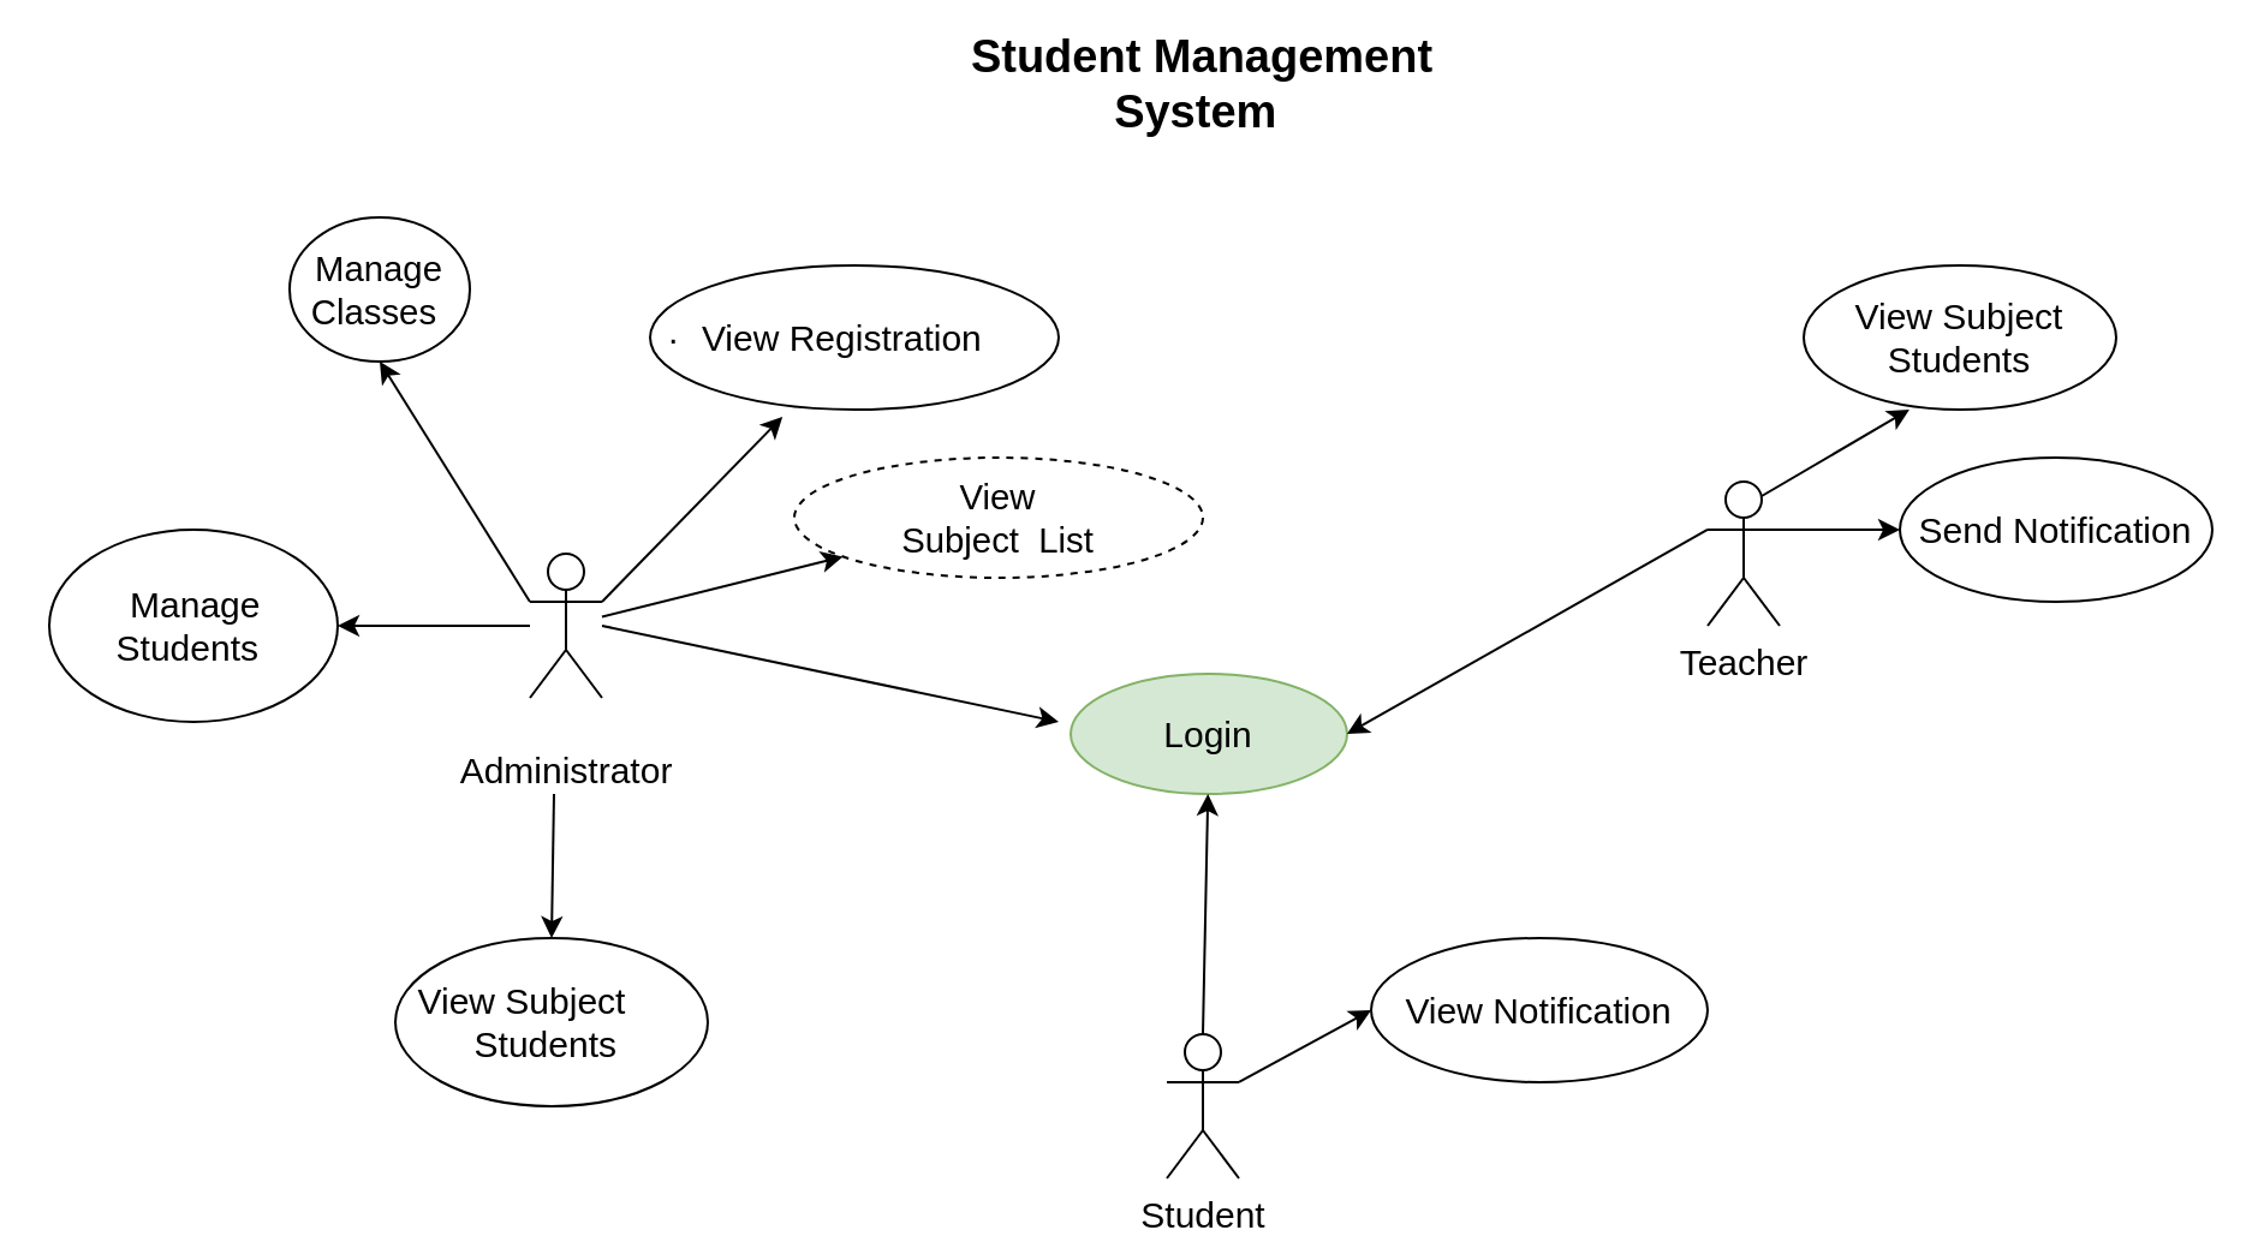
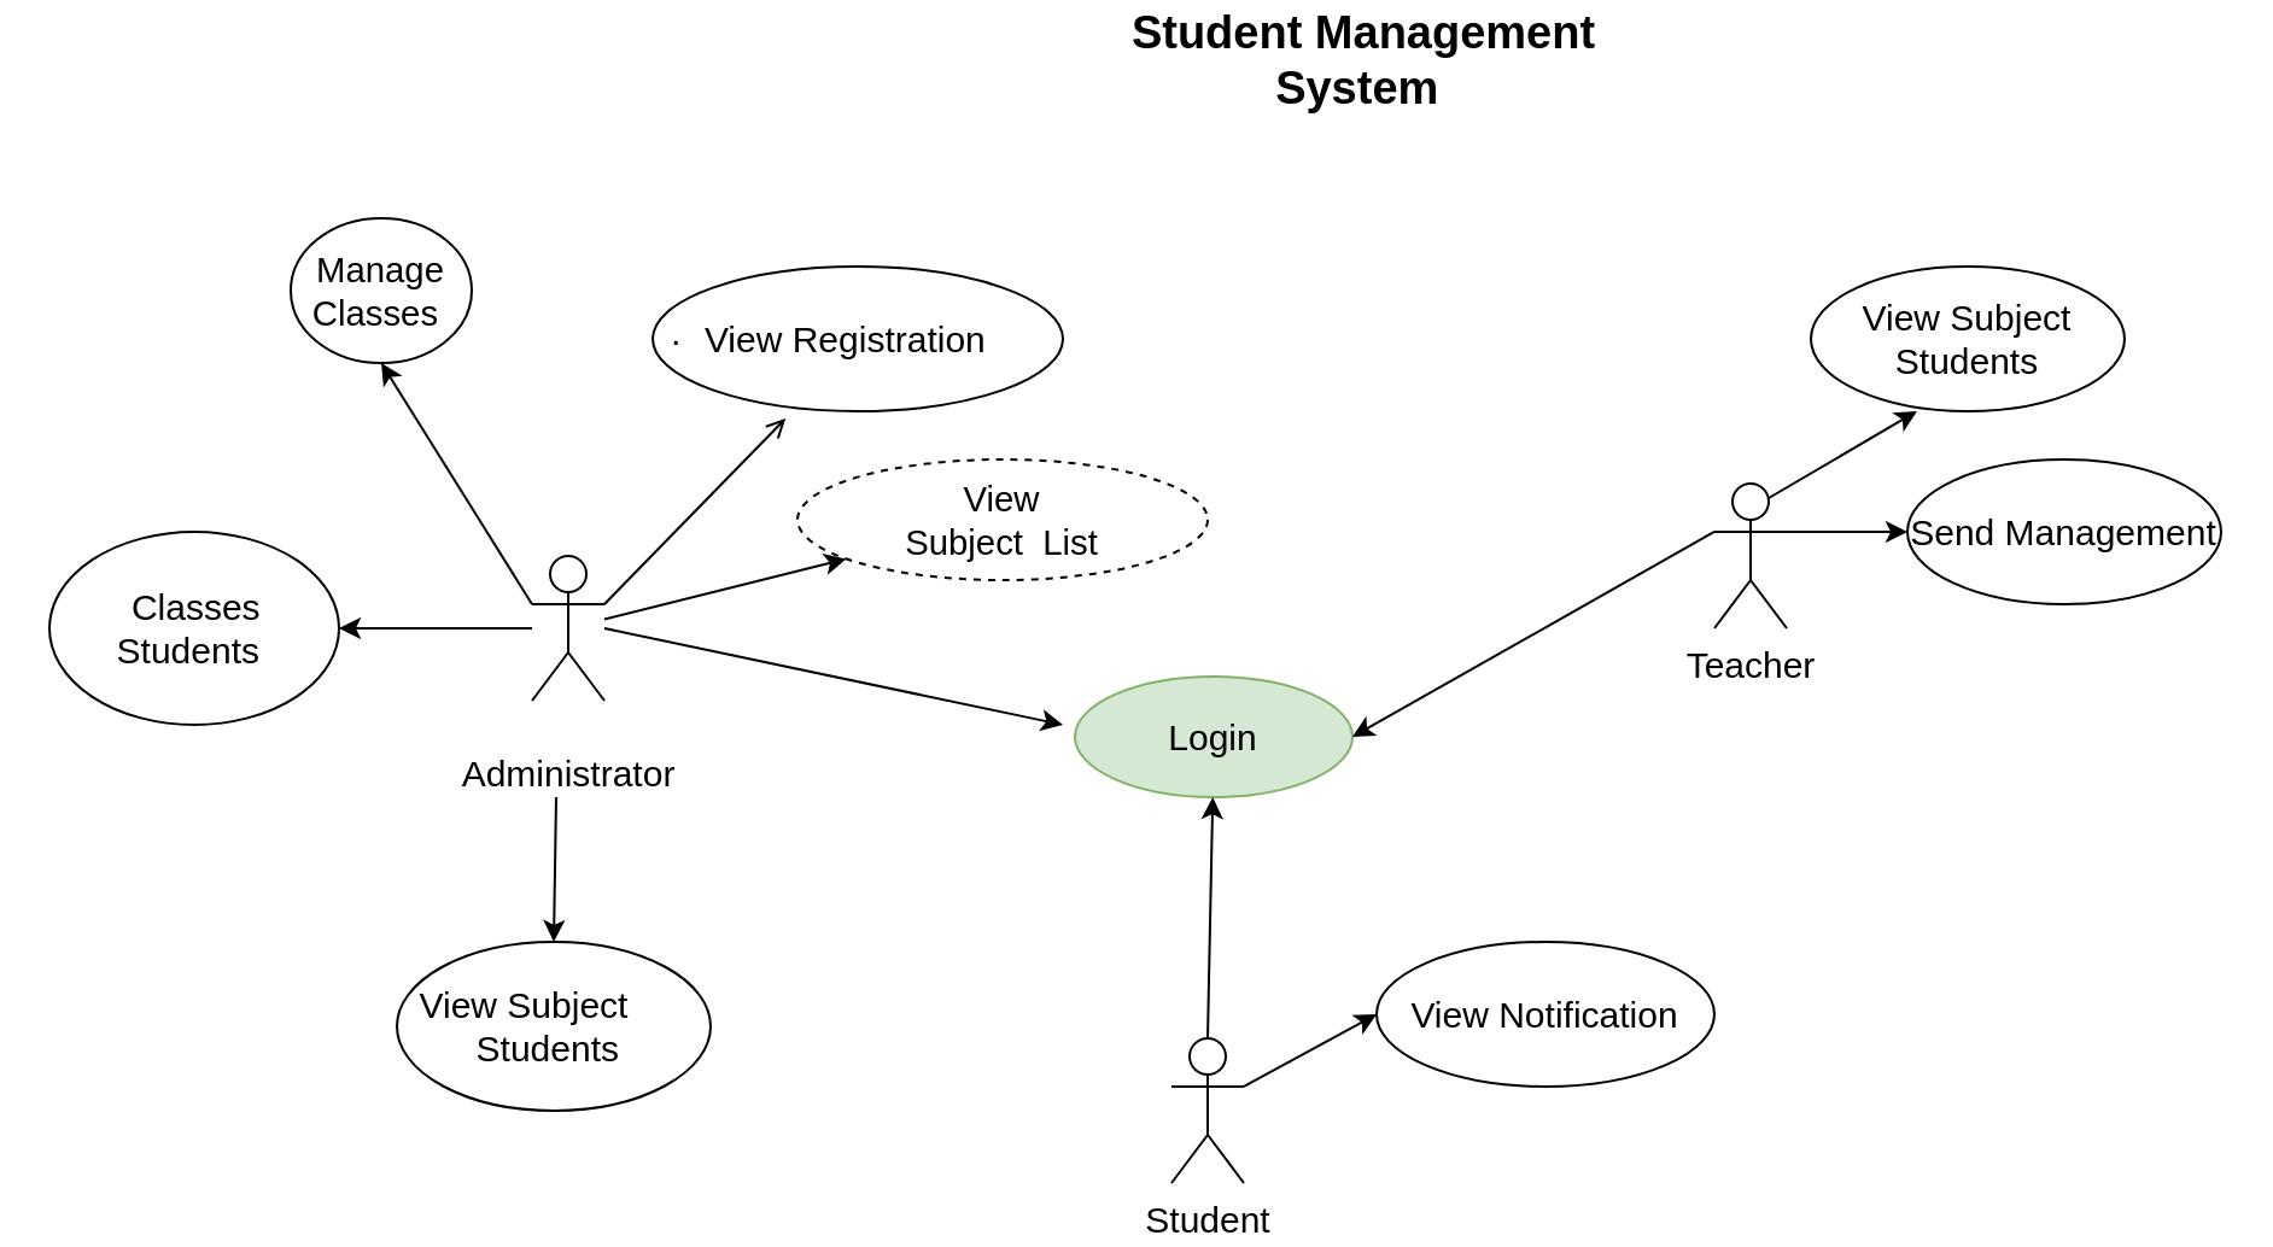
  <mxCell id="0" />
  <mxCell id="1" parent="0" />
- <mxCell id="2" value="Student Management System&amp;nbsp;" style="text;html=1;strokeColor=none;fillColor=none;align=center;verticalAlign=middle;whiteSpace=wrap;rounded=0;fontStyle=1;horizontal=1;fontSize=19;" vertex="1" parent="1"><mxGeometry x="400" y="20" width="200" height="30" as="geometry" /></mxCell>
+ <mxCell id="2" value="Student Management System&amp;nbsp;" style="text;html=1;strokeColor=none;fillColor=none;align=center;verticalAlign=middle;whiteSpace=wrap;rounded=0;fontStyle=1;horizontal=1;fontSize=19;" vertex="1" parent="1"><mxGeometry x="465" y="10" width="200" height="30" as="geometry" /></mxCell>
  <mxCell id="3" value="&lt;p class=&quot;MsoNormal&quot; style=&quot;font-size: 15px;&quot;&gt;Administrator&lt;/p&gt;" style="shape=umlActor;verticalLabelPosition=bottom;verticalAlign=top;html=1;outlineConnect=0;fontSize=15;" vertex="1" parent="1"><mxGeometry x="220" y="230" width="30" height="60" as="geometry" /></mxCell>
  <mxCell id="4" value="Teacher" style="shape=umlActor;verticalLabelPosition=bottom;verticalAlign=top;html=1;outlineConnect=0;fontSize=15;" vertex="1" parent="1"><mxGeometry x="710" y="200" width="30" height="60" as="geometry" /></mxCell>
  <mxCell id="5" value="Student" style="shape=umlActor;verticalLabelPosition=bottom;verticalAlign=top;html=1;outlineConnect=0;fontSize=15;" vertex="1" parent="1"><mxGeometry x="485" y="430" width="30" height="60" as="geometry" /></mxCell>
  <mxCell id="6" value="&lt;span style=&quot;font-size:11.0pt;line-height:115%;&lt;br/&gt;font-family:&amp;quot;Calibri&amp;quot;,&amp;quot;sans-serif&amp;quot;;mso-ascii-theme-font:minor-latin;mso-fareast-font-family:&lt;br/&gt;Calibri;mso-fareast-theme-font:minor-latin;mso-hansi-theme-font:minor-latin;&lt;br/&gt;mso-bidi-font-family:&amp;quot;Times New Roman&amp;quot;;mso-bidi-theme-font:minor-bidi;&lt;br/&gt;mso-ansi-language:EN-US;mso-fareast-language:EN-US;mso-bidi-language:AR-SA&quot;&gt;Manage&lt;br/&gt;Classes&amp;nbsp;&lt;/span&gt;" style="ellipse;whiteSpace=wrap;html=1;fontSize=15;" vertex="1" parent="1"><mxGeometry x="120" y="90" width="75" height="60" as="geometry" /></mxCell>
  <mxCell id="7" value="&lt;p style=&quot;text-indent:-.25in;mso-list:l0 level1 lfo1&quot; class=&quot;MsoListParagraph&quot;&gt;&lt;span&gt;·&lt;span style=&quot;font-variant-numeric: normal; font-variant-east-asian: normal; font-stretch: normal; font-size: 7pt; line-height: normal; font-family: &amp;quot;Times New Roman&amp;quot;;&quot;&gt;&amp;nbsp; &amp;nbsp;&amp;nbsp;&lt;/span&gt;&lt;/span&gt;View Registration&lt;/p&gt;" style="ellipse;whiteSpace=wrap;html=1;fontSize=15;" vertex="1" parent="1"><mxGeometry x="270" y="110" width="170" height="60" as="geometry" /></mxCell>
  <mxCell id="8" value="" style="endArrow=classic;html=1;rounded=0;fontSize=15;entryX=0.5;entryY=1;entryDx=0;entryDy=0;exitX=0;exitY=0.333;exitDx=0;exitDy=0;exitPerimeter=0;" edge="1" parent="1" source="3" target="6"><mxGeometry width="50" height="50" relative="1" as="geometry"><mxPoint x="180" y="260" as="sourcePoint" /><mxPoint x="230" y="210" as="targetPoint" /></mxGeometry></mxCell>
- <mxCell id="9" value="" style="endArrow=classic;html=1;rounded=0;fontSize=15;exitX=1;exitY=0.333;exitDx=0;exitDy=0;exitPerimeter=0;entryX=0.324;entryY=1.05;entryDx=0;entryDy=0;entryPerimeter=0;" edge="1" parent="1" source="3" target="7"><mxGeometry width="50" height="50" relative="1" as="geometry"><mxPoint x="280" y="280" as="sourcePoint" /><mxPoint x="330" y="230" as="targetPoint" /></mxGeometry></mxCell>
+ <mxCell id="9" value="" style="endArrow=open;html=1;rounded=0;fontSize=15;exitX=1;exitY=0.333;exitDx=0;exitDy=0;exitPerimeter=0;entryX=0.324;entryY=1.05;entryDx=0;entryDy=0;entryPerimeter=0;" edge="1" parent="1" source="3" target="7"><mxGeometry width="50" height="50" relative="1" as="geometry"><mxPoint x="280" y="280" as="sourcePoint" /><mxPoint x="330" y="230" as="targetPoint" /></mxGeometry></mxCell>
  <mxCell id="10" value="&lt;span style=&quot;font-size:11.0pt;line-height:115%;&lt;br/&gt;font-family:&amp;quot;Calibri&amp;quot;,&amp;quot;sans-serif&amp;quot;;mso-ascii-theme-font:minor-latin;mso-fareast-font-family:&lt;br/&gt;Calibri;mso-fareast-theme-font:minor-latin;mso-hansi-theme-font:minor-latin;&lt;br/&gt;mso-bidi-font-family:&amp;quot;Times New Roman&amp;quot;;mso-bidi-theme-font:minor-bidi;&lt;br/&gt;mso-ansi-language:EN-US;mso-fareast-language:EN-US;mso-bidi-language:AR-SA&quot;&gt;View&lt;br/&gt;Subject &amp;nbsp;List&lt;/span&gt;" style="ellipse;whiteSpace=wrap;html=1;fontSize=15;dashed=1;" vertex="1" parent="1"><mxGeometry x="330" y="190" width="170" height="50" as="geometry" /></mxCell>
  <mxCell id="11" value="" style="endArrow=classic;html=1;rounded=0;fontSize=15;" edge="1" parent="1" source="3" target="10"><mxGeometry width="50" height="50" relative="1" as="geometry"><mxPoint x="300" y="310" as="sourcePoint" /><mxPoint x="350" y="260" as="targetPoint" /></mxGeometry></mxCell>
  <mxCell id="12" value="Login" style="ellipse;whiteSpace=wrap;html=1;fontSize=15;fillColor=#d5e8d4;strokeColor=#82b366;" vertex="1" parent="1"><mxGeometry x="445" y="280" width="115" height="50" as="geometry" /></mxCell>
  <mxCell id="13" value="" style="endArrow=classic;html=1;rounded=0;fontSize=15;exitX=0.5;exitY=0;exitDx=0;exitDy=0;exitPerimeter=0;" edge="1" parent="1" source="5" target="12"><mxGeometry width="50" height="50" relative="1" as="geometry"><mxPoint x="460" y="440" as="sourcePoint" /><mxPoint x="510" y="390" as="targetPoint" /></mxGeometry></mxCell>
  <mxCell id="14" value="" style="endArrow=classic;html=1;rounded=0;fontSize=15;entryX=1;entryY=0.5;entryDx=0;entryDy=0;exitX=0;exitY=0.333;exitDx=0;exitDy=0;exitPerimeter=0;" edge="1" parent="1" source="4" target="12"><mxGeometry width="50" height="50" relative="1" as="geometry"><mxPoint x="660" y="370" as="sourcePoint" /><mxPoint x="710" y="320" as="targetPoint" /></mxGeometry></mxCell>
  <mxCell id="15" value="" style="endArrow=classic;html=1;rounded=0;fontSize=15;" edge="1" parent="1"><mxGeometry width="50" height="50" relative="1" as="geometry"><mxPoint x="250" y="260" as="sourcePoint" /><mxPoint x="440" y="300" as="targetPoint" /></mxGeometry></mxCell>
  <mxCell id="16" value="&lt;p style=&quot;text-indent:-.25in;mso-list:l0 level1 lfo1&quot; class=&quot;MsoListParagraph&quot;&gt;View Subject Students&amp;nbsp;&lt;/p&gt;" style="ellipse;whiteSpace=wrap;html=1;fontSize=15;align=center;" vertex="1" parent="1"><mxGeometry x="164" y="390" width="130" height="70" as="geometry" /></mxCell>
  <mxCell id="17" value="" style="endArrow=classic;html=1;rounded=0;fontSize=15;entryX=0.5;entryY=0;entryDx=0;entryDy=0;" edge="1" parent="1" target="16"><mxGeometry width="50" height="50" relative="1" as="geometry"><mxPoint x="230" y="330" as="sourcePoint" /><mxPoint x="170" y="350" as="targetPoint" /></mxGeometry></mxCell>
- <mxCell id="18" value="&lt;p style=&quot;text-indent:-.25in;mso-list:l0 level1 lfo1&quot; class=&quot;MsoListParagraph&quot;&gt;&lt;font face=&quot;Symbol&quot;&gt;&amp;nbsp; &amp;nbsp; &amp;nbsp; &amp;nbsp;&lt;/font&gt;Manage Students&amp;nbsp;&lt;/p&gt;" style="ellipse;whiteSpace=wrap;html=1;fontSize=15;" vertex="1" parent="1"><mxGeometry x="20" y="220" width="120" height="80" as="geometry" /></mxCell>
+ <mxCell id="18" value="&lt;p style=&quot;text-indent:-.25in;mso-list:l0 level1 lfo1&quot; class=&quot;MsoListParagraph&quot;&gt;&lt;font face=&quot;Symbol&quot;&gt;&amp;nbsp; &amp;nbsp; &amp;nbsp; &amp;nbsp;&lt;/font&gt;Classes Students&amp;nbsp;&lt;/p&gt;" style="ellipse;whiteSpace=wrap;html=1;fontSize=15;" vertex="1" parent="1"><mxGeometry x="20" y="220" width="120" height="80" as="geometry" /></mxCell>
  <mxCell id="19" value="" style="endArrow=classic;html=1;rounded=0;fontSize=15;entryX=1;entryY=0.5;entryDx=0;entryDy=0;" edge="1" parent="1" source="3" target="18"><mxGeometry width="50" height="50" relative="1" as="geometry"><mxPoint x="260" y="370" as="sourcePoint" /><mxPoint x="310" y="320" as="targetPoint" /></mxGeometry></mxCell>
  <mxCell id="20" value="View Notification" style="ellipse;whiteSpace=wrap;html=1;fontSize=15;" vertex="1" parent="1"><mxGeometry x="570" y="390" width="140" height="60" as="geometry" /></mxCell>
  <mxCell id="21" value="" style="endArrow=classic;html=1;rounded=0;fontSize=15;exitX=1;exitY=0.333;exitDx=0;exitDy=0;exitPerimeter=0;entryX=0;entryY=0.5;entryDx=0;entryDy=0;" edge="1" parent="1" source="5" target="20"><mxGeometry width="50" height="50" relative="1" as="geometry"><mxPoint x="630" y="540" as="sourcePoint" /><mxPoint x="680" y="490" as="targetPoint" /></mxGeometry></mxCell>
  <mxCell id="22" value="View Subject Students" style="ellipse;whiteSpace=wrap;html=1;fontSize=15;" vertex="1" parent="1"><mxGeometry x="750" y="110" width="130" height="60" as="geometry" /></mxCell>
  <mxCell id="23" value="" style="endArrow=classic;html=1;rounded=0;fontSize=15;exitX=0.75;exitY=0.1;exitDx=0;exitDy=0;exitPerimeter=0;entryX=0.338;entryY=1;entryDx=0;entryDy=0;entryPerimeter=0;" edge="1" parent="1" source="4" target="22"><mxGeometry width="50" height="50" relative="1" as="geometry"><mxPoint x="780" y="250" as="sourcePoint" /><mxPoint x="830" y="200" as="targetPoint" /></mxGeometry></mxCell>
- <mxCell id="24" value="Send Notification" style="ellipse;whiteSpace=wrap;html=1;fontSize=15;" vertex="1" parent="1"><mxGeometry x="790" y="190" width="130" height="60" as="geometry" /></mxCell>
+ <mxCell id="24" value="Send Management" style="ellipse;whiteSpace=wrap;html=1;fontSize=15;" vertex="1" parent="1"><mxGeometry x="790" y="190" width="130" height="60" as="geometry" /></mxCell>
  <mxCell id="25" value="" style="endArrow=classic;html=1;rounded=0;fontSize=15;exitX=1;exitY=0.333;exitDx=0;exitDy=0;exitPerimeter=0;entryX=0;entryY=0.5;entryDx=0;entryDy=0;" edge="1" parent="1" source="4" target="24"><mxGeometry width="50" height="50" relative="1" as="geometry"><mxPoint x="800" y="320" as="sourcePoint" /><mxPoint x="850" y="270" as="targetPoint" /></mxGeometry></mxCell>
